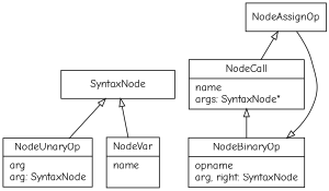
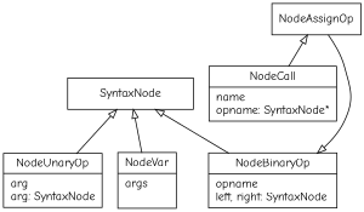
  digraph {
    concentrate=true
    fontname="Comic Neue"
    rankdir=BT
    node [fontname="Comic Neue" shape=record]
    edge [arrowhead=onormal fontname="Comic Neue"]
    SyntaxNode [shape=box width=2]
-   n2 [label="{ NodeBinaryOp | opname\larg, right: SyntaxNode\l }"]
+   n2 [label="{ NodeBinaryOp | opname\lleft, right: SyntaxNode\l }"]
    n3 [label="{ NodeUnaryOp | arg\larg: SyntaxNode\l }"]
-   n4 [label="{ NodeCall | name\largs: SyntaxNode*\l }"]
+   n4 [label="{ NodeCall | name\lopname: SyntaxNode*\l }"]
    NodeAssignOp [shape=box]
-   n6 [label="{ NodeVar | name\l\l }"]
-   n2 -> n4
+   n6 [label="{ NodeVar | args\l\l }"]
+   n2 -> SyntaxNode
    n3 -> SyntaxNode
    n4 -> NodeAssignOp
    NodeAssignOp -> n2
    n6 -> SyntaxNode
  }
